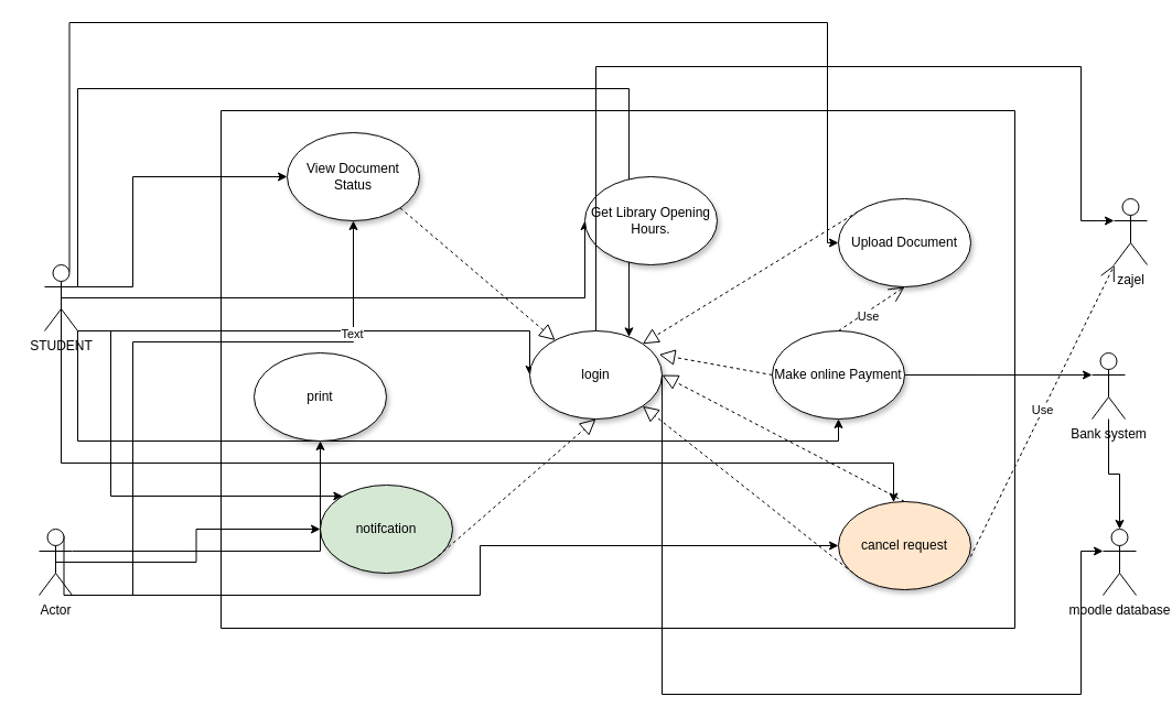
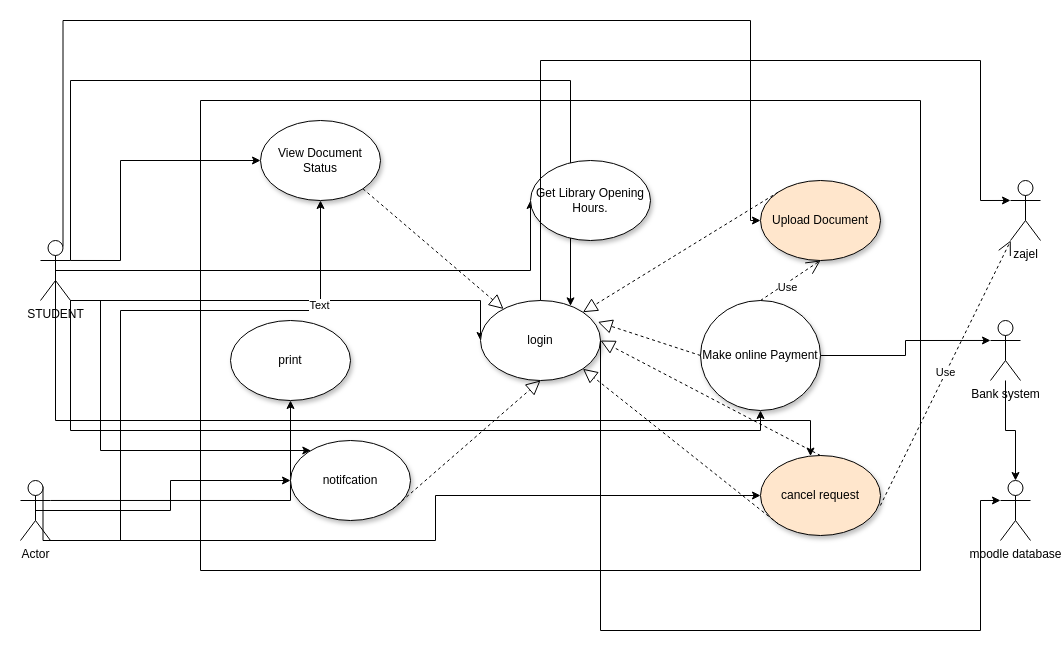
  <mxCell id="0" />
  <mxCell id="1" parent="0" />
  <mxCell id="2" style="edgeStyle=orthogonalEdgeStyle;rounded=0;orthogonalLoop=1;jettySize=auto;html=1;exitX=1;exitY=0.333;exitDx=0;exitDy=0;exitPerimeter=0;entryX=0;entryY=0.5;entryDx=0;entryDy=0;" edge="1" parent="1" source="10" target="21"><mxGeometry relative="1" as="geometry"><Array as="points"><mxPoint x="120" y="260" /><mxPoint x="120" y="160" /></Array></mxGeometry></mxCell>
  <mxCell id="3" style="edgeStyle=orthogonalEdgeStyle;rounded=0;orthogonalLoop=1;jettySize=auto;html=1;exitX=0.5;exitY=0.5;exitDx=0;exitDy=0;exitPerimeter=0;entryX=0;entryY=0.5;entryDx=0;entryDy=0;" edge="1" parent="1" source="10" target="17"><mxGeometry relative="1" as="geometry"><Array as="points"><mxPoint x="530" y="270" /></Array></mxGeometry></mxCell>
  <mxCell id="4" style="edgeStyle=orthogonalEdgeStyle;rounded=0;orthogonalLoop=1;jettySize=auto;html=1;exitX=1;exitY=0.333;exitDx=0;exitDy=0;exitPerimeter=0;" edge="1" parent="1" source="10" target="22"><mxGeometry relative="1" as="geometry"><Array as="points"><mxPoint x="70" y="80" /><mxPoint x="570" y="80" /></Array></mxGeometry></mxCell>
  <mxCell id="5" style="edgeStyle=orthogonalEdgeStyle;rounded=0;orthogonalLoop=1;jettySize=auto;html=1;exitX=0.75;exitY=0.1;exitDx=0;exitDy=0;exitPerimeter=0;" edge="1" parent="1" source="10" target="19"><mxGeometry relative="1" as="geometry"><Array as="points"><mxPoint x="63" y="20" /><mxPoint x="750" y="20" /><mxPoint x="750" y="220" /></Array></mxGeometry></mxCell>
  <mxCell id="6" style="edgeStyle=orthogonalEdgeStyle;rounded=0;orthogonalLoop=1;jettySize=auto;html=1;exitX=1;exitY=1;exitDx=0;exitDy=0;exitPerimeter=0;entryX=0;entryY=0.5;entryDx=0;entryDy=0;" edge="1" parent="1" source="10" target="22"><mxGeometry relative="1" as="geometry"><Array as="points"><mxPoint x="480" y="300" /></Array></mxGeometry></mxCell>
  <mxCell id="7" style="edgeStyle=orthogonalEdgeStyle;rounded=0;orthogonalLoop=1;jettySize=auto;html=1;exitX=0.5;exitY=0.5;exitDx=0;exitDy=0;exitPerimeter=0;" edge="1" parent="1" source="10" target="27"><mxGeometry relative="1" as="geometry"><Array as="points"><mxPoint x="55" y="420" /><mxPoint x="810" y="420" /></Array></mxGeometry></mxCell>
  <mxCell id="8" style="edgeStyle=orthogonalEdgeStyle;rounded=0;orthogonalLoop=1;jettySize=auto;html=1;exitX=1;exitY=1;exitDx=0;exitDy=0;exitPerimeter=0;entryX=0.5;entryY=1;entryDx=0;entryDy=0;" edge="1" parent="1" source="10" target="24"><mxGeometry relative="1" as="geometry" /></mxCell>
  <mxCell id="9" style="edgeStyle=orthogonalEdgeStyle;rounded=0;orthogonalLoop=1;jettySize=auto;html=1;exitX=1;exitY=1;exitDx=0;exitDy=0;exitPerimeter=0;" edge="1" parent="1" source="10" target="18"><mxGeometry relative="1" as="geometry"><Array as="points"><mxPoint x="100" y="300" /><mxPoint x="100" y="450" /></Array></mxGeometry></mxCell>
  <mxCell id="10" value="STUDENT" style="shape=umlActor;verticalLabelPosition=bottom;verticalAlign=top;html=1;outlineConnect=0;" vertex="1" parent="1"><mxGeometry x="40" y="240" width="30" height="60" as="geometry" /></mxCell>
  <mxCell id="11" style="edgeStyle=orthogonalEdgeStyle;rounded=0;orthogonalLoop=1;jettySize=auto;html=1;exitX=0.5;exitY=0.5;exitDx=0;exitDy=0;exitPerimeter=0;" edge="1" parent="1" source="16" target="18"><mxGeometry relative="1" as="geometry"><mxPoint x="160" y="440" as="targetPoint" /></mxGeometry></mxCell>
  <mxCell id="12" style="edgeStyle=orthogonalEdgeStyle;rounded=0;orthogonalLoop=1;jettySize=auto;html=1;exitX=1;exitY=0.333;exitDx=0;exitDy=0;exitPerimeter=0;" edge="1" parent="1" source="16" target="26"><mxGeometry relative="1" as="geometry" /></mxCell>
  <mxCell id="13" style="edgeStyle=orthogonalEdgeStyle;rounded=0;orthogonalLoop=1;jettySize=auto;html=1;exitX=1;exitY=1;exitDx=0;exitDy=0;exitPerimeter=0;entryX=0.5;entryY=1;entryDx=0;entryDy=0;" edge="1" parent="1" source="16" target="21"><mxGeometry relative="1" as="geometry"><mxPoint x="560" y="360" as="targetPoint" /><Array as="points"><mxPoint x="120" y="540" /><mxPoint x="120" y="310" /><mxPoint x="320" y="310" /></Array></mxGeometry></mxCell>
  <mxCell id="14" value="Text" style="edgeLabel;html=1;align=center;verticalAlign=middle;resizable=0;points=[];" vertex="1" connectable="0" parent="13"><mxGeometry x="0.655" y="2" relative="1" as="geometry"><mxPoint y="-1" as="offset" /></mxGeometry></mxCell>
  <mxCell id="15" style="edgeStyle=orthogonalEdgeStyle;rounded=0;orthogonalLoop=1;jettySize=auto;html=1;exitX=0.75;exitY=0.1;exitDx=0;exitDy=0;exitPerimeter=0;entryX=0;entryY=0.5;entryDx=0;entryDy=0;" edge="1" parent="1" source="16" target="27"><mxGeometry relative="1" as="geometry"><Array as="points"><mxPoint x="113" y="540" /><mxPoint x="435" y="540" /><mxPoint x="435" y="480" /></Array></mxGeometry></mxCell>
- <mxCell id="16" value="Actor" style="shape=umlActor;verticalLabelPosition=bottom;verticalAlign=top;html=1;outlineConnect=0;" vertex="1" parent="1"><mxGeometry x="35" y="480" width="30" height="60" as="geometry" /></mxCell>
+ <mxCell id="16" value="Actor" style="shape=umlActor;verticalLabelPosition=bottom;verticalAlign=top;html=1;outlineConnect=0;" vertex="1" parent="1"><mxGeometry x="20" y="480" width="30" height="60" as="geometry" /></mxCell>
  <mxCell id="17" value="Get Library Opening Hours." style="ellipse;whiteSpace=wrap;html=1;shadow=1;" vertex="1" parent="1"><mxGeometry x="530" y="160" width="120" height="80" as="geometry" /></mxCell>
- <mxCell id="18" value="notifcation" style="ellipse;whiteSpace=wrap;html=1;shadow=1;fillColor=#d5e8d4;" vertex="1" parent="1"><mxGeometry x="290" y="440" width="120" height="80" as="geometry" /></mxCell>
- <mxCell id="19" value="Upload Document" style="ellipse;whiteSpace=wrap;html=1;shadow=1;" vertex="1" parent="1"><mxGeometry x="760" y="180" width="120" height="80" as="geometry" /></mxCell>
+ <mxCell id="18" value="notifcation" style="ellipse;whiteSpace=wrap;html=1;shadow=1;" vertex="1" parent="1"><mxGeometry x="290" y="440" width="120" height="80" as="geometry" /></mxCell>
+ <mxCell id="19" value="Upload Document" style="ellipse;whiteSpace=wrap;html=1;shadow=1;fillColor=#ffe6cc;" vertex="1" parent="1"><mxGeometry x="760" y="180" width="120" height="80" as="geometry" /></mxCell>
  <mxCell id="20" value="" style="swimlane;startSize=0;" vertex="1" parent="1"><mxGeometry x="200" y="100" width="720" height="470" as="geometry" /></mxCell>
  <mxCell id="21" value="View Document Status" style="ellipse;whiteSpace=wrap;html=1;shadow=1;" vertex="1" parent="20"><mxGeometry x="60" y="20" width="120" height="80" as="geometry" /></mxCell>
  <mxCell id="22" value="login" style="ellipse;whiteSpace=wrap;html=1;shadow=1;" vertex="1" parent="20"><mxGeometry x="280" y="200" width="120" height="80" as="geometry" /></mxCell>
  <mxCell id="23" value="" style="endArrow=block;dashed=1;endFill=0;endSize=12;html=1;rounded=0;exitX=1;exitY=1;exitDx=0;exitDy=0;" edge="1" parent="20" source="21" target="22"><mxGeometry width="160" relative="1" as="geometry"><mxPoint x="130" y="520" as="sourcePoint" /><mxPoint x="290" y="520" as="targetPoint" /></mxGeometry></mxCell>
- <mxCell id="24" value="Make online Payment" style="ellipse;whiteSpace=wrap;html=1;shadow=1;" vertex="1" parent="20"><mxGeometry x="500" y="200" width="120" height="80" as="geometry" /></mxCell>
+ <mxCell id="24" value="Make online Payment" style="ellipse;whiteSpace=wrap;html=1;shadow=1;" vertex="1" parent="20"><mxGeometry x="500" y="200" width="120" height="110" as="geometry" /></mxCell>
  <mxCell id="25" value="" style="endArrow=block;dashed=1;endFill=0;endSize=12;html=1;rounded=0;exitX=0;exitY=0.5;exitDx=0;exitDy=0;entryX=0.978;entryY=0.268;entryDx=0;entryDy=0;entryPerimeter=0;" edge="1" parent="20" source="24" target="22"><mxGeometry width="160" relative="1" as="geometry"><mxPoint x="280" y="610" as="sourcePoint" /><mxPoint x="410" y="230" as="targetPoint" /></mxGeometry></mxCell>
  <mxCell id="26" value="print" style="ellipse;whiteSpace=wrap;html=1;shadow=1;" vertex="1" parent="20"><mxGeometry x="30" y="220" width="120" height="80" as="geometry" /></mxCell>
  <mxCell id="27" value="cancel request" style="ellipse;whiteSpace=wrap;html=1;shadow=1;fillColor=#ffe6cc;" vertex="1" parent="20"><mxGeometry x="560" y="355" width="120" height="80" as="geometry" /></mxCell>
  <mxCell id="28" value="" style="endArrow=block;dashed=1;endFill=0;endSize=12;html=1;rounded=0;exitX=0;exitY=1;exitDx=0;exitDy=0;entryX=1;entryY=1;entryDx=0;entryDy=0;" edge="1" parent="20" source="27" target="22"><mxGeometry width="160" relative="1" as="geometry"><mxPoint x="290" y="600" as="sourcePoint" /><mxPoint x="630" y="470" as="targetPoint" /></mxGeometry></mxCell>
  <mxCell id="29" value="" style="endArrow=block;dashed=1;endFill=0;endSize=12;html=1;rounded=0;exitX=0.5;exitY=0;exitDx=0;exitDy=0;entryX=1;entryY=0.5;entryDx=0;entryDy=0;" edge="1" parent="20" source="27" target="22"><mxGeometry width="160" relative="1" as="geometry"><mxPoint x="440" y="560" as="sourcePoint" /><mxPoint x="600" y="560" as="targetPoint" /></mxGeometry></mxCell>
  <mxCell id="30" value="" style="endArrow=block;dashed=1;endFill=0;endSize=12;html=1;rounded=0;exitX=1;exitY=1;exitDx=0;exitDy=0;entryX=0.5;entryY=1;entryDx=0;entryDy=0;" edge="1" parent="1" source="18" target="22"><mxGeometry width="160" relative="1" as="geometry"><mxPoint x="470" y="630" as="sourcePoint" /><mxPoint x="630" y="630" as="targetPoint" /></mxGeometry></mxCell>
  <mxCell id="31" value="Use" style="endArrow=open;endSize=12;dashed=1;html=1;rounded=0;exitX=0.999;exitY=0.625;exitDx=0;exitDy=0;exitPerimeter=0;" edge="1" parent="1" source="27" target="34"><mxGeometry width="160" relative="1" as="geometry"><mxPoint x="790" y="660" as="sourcePoint" /><mxPoint x="970" y="670" as="targetPoint" /></mxGeometry></mxCell>
  <mxCell id="32" value="" style="endArrow=block;dashed=1;endFill=0;endSize=12;html=1;rounded=0;exitX=0;exitY=0;exitDx=0;exitDy=0;entryX=1;entryY=0;entryDx=0;entryDy=0;" edge="1" parent="1" source="19" target="22"><mxGeometry width="160" relative="1" as="geometry"><mxPoint x="390" y="780" as="sourcePoint" /><mxPoint x="550" y="780" as="targetPoint" /></mxGeometry></mxCell>
  <mxCell id="33" value="Use" style="endArrow=open;endSize=12;dashed=1;html=1;rounded=0;exitX=0.5;exitY=0;exitDx=0;exitDy=0;entryX=0.5;entryY=1;entryDx=0;entryDy=0;movable=1;resizable=1;rotatable=1;deletable=1;editable=1;connectable=1;" edge="1" parent="1" source="24" target="19"><mxGeometry x="-0.172" y="-3" width="160" relative="1" as="geometry"><mxPoint x="430" y="700" as="sourcePoint" /><mxPoint x="590" y="700" as="targetPoint" /><mxPoint y="1" as="offset" /></mxGeometry></mxCell>
  <mxCell id="34" value="zajel" style="shape=umlActor;verticalLabelPosition=bottom;verticalAlign=top;html=1;outlineConnect=0;" vertex="1" parent="1"><mxGeometry x="1010" y="180" width="30" height="60" as="geometry" /></mxCell>
  <mxCell id="35" value="moodle database" style="shape=umlActor;verticalLabelPosition=bottom;verticalAlign=top;html=1;outlineConnect=0;" vertex="1" parent="1"><mxGeometry x="1000" y="480" width="30" height="60" as="geometry" /></mxCell>
  <mxCell id="36" value="" style="edgeStyle=orthogonalEdgeStyle;rounded=0;orthogonalLoop=1;jettySize=auto;html=1;" edge="1" parent="1" source="37" target="35"><mxGeometry relative="1" as="geometry" /></mxCell>
  <mxCell id="37" value="Bank system" style="shape=umlActor;verticalLabelPosition=bottom;verticalAlign=top;html=1;outlineConnect=0;" vertex="1" parent="1"><mxGeometry x="990" y="320" width="30" height="60" as="geometry" /></mxCell>
  <mxCell id="38" style="edgeStyle=orthogonalEdgeStyle;rounded=0;orthogonalLoop=1;jettySize=auto;html=1;entryX=0;entryY=0.333;entryDx=0;entryDy=0;entryPerimeter=0;" edge="1" parent="1" source="22" target="34"><mxGeometry relative="1" as="geometry"><Array as="points"><mxPoint x="540" y="60" /><mxPoint x="980" y="60" /></Array></mxGeometry></mxCell>
  <mxCell id="39" style="edgeStyle=orthogonalEdgeStyle;rounded=0;orthogonalLoop=1;jettySize=auto;html=1;exitX=1;exitY=0.5;exitDx=0;exitDy=0;entryX=0;entryY=0.333;entryDx=0;entryDy=0;entryPerimeter=0;" edge="1" parent="1" source="22" target="35"><mxGeometry relative="1" as="geometry"><Array as="points"><mxPoint x="600" y="630" /><mxPoint x="980" y="630" /></Array></mxGeometry></mxCell>
  <mxCell id="40" style="edgeStyle=orthogonalEdgeStyle;rounded=0;orthogonalLoop=1;jettySize=auto;html=1;exitX=1;exitY=0.5;exitDx=0;exitDy=0;entryX=0;entryY=0.333;entryDx=0;entryDy=0;entryPerimeter=0;" edge="1" parent="1" source="24" target="37"><mxGeometry relative="1" as="geometry" /></mxCell>
